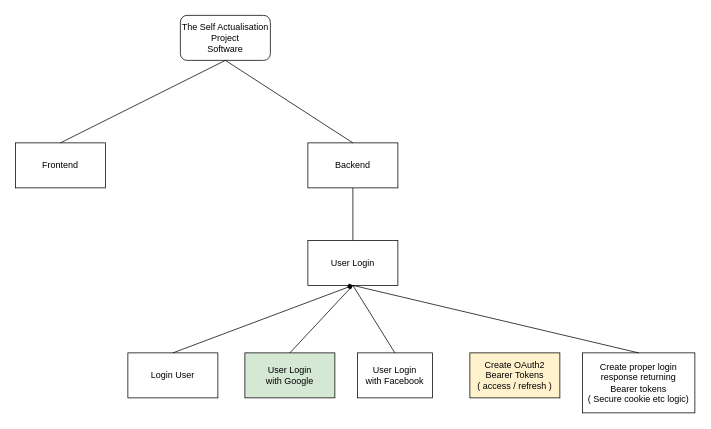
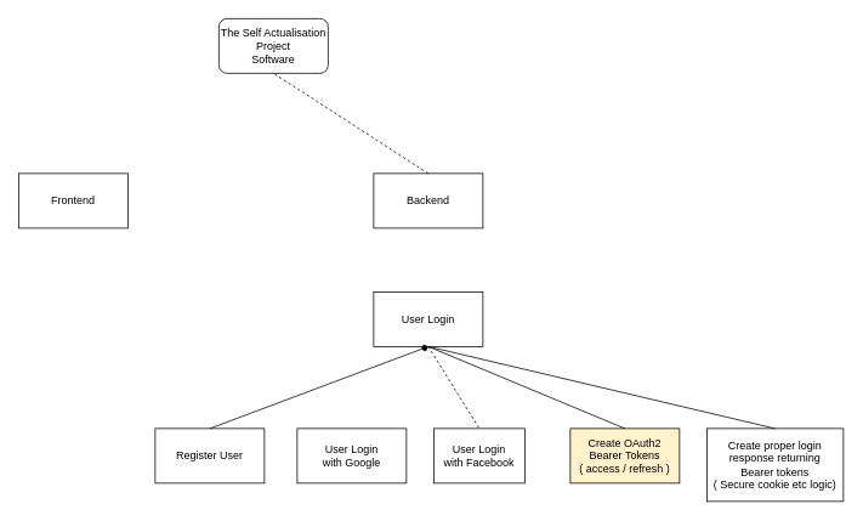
  <mxCell id="0" />
  <mxCell id="1" parent="0" />
  <mxCell id="2" value="The Self Actualisation&lt;br&gt;Project&lt;br&gt;Software" style="whiteSpace=wrap;html=1;rounded=1;" vertex="1" parent="1"><mxGeometry x="240" y="20" width="120" height="60" as="geometry" /></mxCell>
  <mxCell id="3" value="Frontend" style="rounded=0;whiteSpace=wrap;html=1;" vertex="1" parent="1"><mxGeometry x="20" y="190" width="120" height="60" as="geometry" /></mxCell>
  <mxCell id="4" value="Backend" style="rounded=0;whiteSpace=wrap;html=1;" vertex="1" parent="1"><mxGeometry x="410" y="190" width="120" height="60" as="geometry" /></mxCell>
- <mxCell id="5" value="" style="endArrow=none;html=1;rounded=0;entryX=0.5;entryY=1;entryDx=0;entryDy=0;exitX=0.5;exitY=0;exitDx=0;exitDy=0;" edge="1" parent="1" source="3" target="2"><mxGeometry width="50" height="50" relative="1" as="geometry"><mxPoint x="270" y="270" as="sourcePoint" /><mxPoint x="320" y="220" as="targetPoint" /></mxGeometry></mxCell>
- <mxCell id="6" value="" style="endArrow=none;html=1;rounded=0;entryX=0.5;entryY=1;entryDx=0;entryDy=0;exitX=0.5;exitY=0;exitDx=0;exitDy=0;" edge="1" parent="1" source="4" target="2"><mxGeometry width="50" height="50" relative="1" as="geometry"><mxPoint x="20" y="250" as="sourcePoint" /><mxPoint x="100" y="140" as="targetPoint" /></mxGeometry></mxCell>
+ <mxCell id="6" value="" style="endArrow=none;html=1;rounded=0;entryX=0.5;entryY=1;entryDx=0;entryDy=0;exitX=0.5;exitY=0;exitDx=0;exitDy=0;dashed=1;" edge="1" parent="1" source="4" target="2"><mxGeometry width="50" height="50" relative="1" as="geometry"><mxPoint x="20" y="250" as="sourcePoint" /><mxPoint x="100" y="140" as="targetPoint" /></mxGeometry></mxCell>
  <mxCell id="7" value="User Login" style="rounded=0;whiteSpace=wrap;html=1;" vertex="1" parent="1"><mxGeometry x="410" y="320" width="120" height="60" as="geometry" /></mxCell>
- <mxCell id="8" value="" style="endArrow=none;html=1;rounded=0;entryX=0.5;entryY=1;entryDx=0;entryDy=0;exitX=0.5;exitY=0;exitDx=0;exitDy=0;" edge="1" parent="1" source="7" target="4"><mxGeometry width="50" height="50" relative="1" as="geometry"><mxPoint x="180" y="250" as="sourcePoint" /><mxPoint x="400" y="140" as="targetPoint" /></mxGeometry></mxCell>
- <mxCell id="9" value="User Login&lt;br&gt;with Google" style="rounded=0;whiteSpace=wrap;html=1;fillColor=#d5e8d4;" vertex="1" parent="1"><mxGeometry x="326" y="470" width="120" height="60" as="geometry" /></mxCell>
+ <mxCell id="9" value="User Login&lt;br&gt;with Google" style="rounded=0;whiteSpace=wrap;html=1;" vertex="1" parent="1"><mxGeometry x="326" y="470" width="120" height="60" as="geometry" /></mxCell>
  <mxCell id="10" value="User Login&lt;br&gt;with Facebook" style="rounded=0;whiteSpace=wrap;html=1;" vertex="1" parent="1"><mxGeometry x="476" y="470" width="100" height="60" as="geometry" /></mxCell>
- <mxCell id="11" value="Login User" style="rounded=0;whiteSpace=wrap;html=1;" vertex="1" parent="1"><mxGeometry x="170" y="470" width="120" height="60" as="geometry" /></mxCell>
- <mxCell id="12" value="" style="endArrow=none;html=1;rounded=0;entryX=0.5;entryY=0;entryDx=0;entryDy=0;exitX=0.5;exitY=1;exitDx=0;exitDy=0;" edge="1" parent="1" source="7" target="10"><mxGeometry width="50" height="50" relative="1" as="geometry"><mxPoint x="460" y="350" as="sourcePoint" /><mxPoint x="460" y="280" as="targetPoint" /></mxGeometry></mxCell>
- <mxCell id="13" value="" style="endArrow=none;html=1;rounded=0;entryX=0.5;entryY=1;entryDx=0;entryDy=0;exitX=0.5;exitY=0;exitDx=0;exitDy=0;" edge="1" parent="1" source="9" target="7"><mxGeometry width="50" height="50" relative="1" as="geometry"><mxPoint x="280" y="380" as="sourcePoint" /><mxPoint x="280" y="310" as="targetPoint" /></mxGeometry></mxCell>
+ <mxCell id="11" value="Register User" style="rounded=0;whiteSpace=wrap;html=1;" vertex="1" parent="1"><mxGeometry x="170" y="470" width="120" height="60" as="geometry" /></mxCell>
+ <mxCell id="12" value="" style="endArrow=none;html=1;rounded=0;entryX=0.5;entryY=0;entryDx=0;entryDy=0;exitX=0.5;exitY=1;exitDx=0;exitDy=0;dashed=1;" edge="1" parent="1" source="7" target="10"><mxGeometry width="50" height="50" relative="1" as="geometry"><mxPoint x="460" y="350" as="sourcePoint" /><mxPoint x="460" y="280" as="targetPoint" /></mxGeometry></mxCell>
  <mxCell id="14" value="" style="endArrow=diamond;html=1;rounded=0;entryX=0.5;entryY=1;entryDx=0;entryDy=0;exitX=0.5;exitY=0;exitDx=0;exitDy=0;" edge="1" parent="1" source="11" target="7"><mxGeometry width="50" height="50" relative="1" as="geometry"><mxPoint x="460" y="350" as="sourcePoint" /><mxPoint x="460" y="280" as="targetPoint" /></mxGeometry></mxCell>
  <mxCell id="15" value="Create OAuth2&lt;br&gt;Bearer Tokens&lt;br&gt;( access / refresh )" style="rounded=0;whiteSpace=wrap;html=1;fillColor=#fff2cc;" vertex="1" parent="1"><mxGeometry x="626" y="470" width="120" height="60" as="geometry" /></mxCell>
+ <mxCell id="16" value="" style="endArrow=none;html=1;rounded=0;entryX=0.5;entryY=0;entryDx=0;entryDy=0;exitX=0.5;exitY=1;exitDx=0;exitDy=0;" edge="1" parent="1" source="7" target="15"><mxGeometry width="50" height="50" relative="1" as="geometry"><mxPoint x="540" y="430" as="sourcePoint" /><mxPoint x="670" y="520" as="targetPoint" /></mxGeometry></mxCell>
  <mxCell id="17" value="Create proper login&lt;div&gt;response returning&lt;/div&gt;&lt;div&gt;Bearer tokens&lt;/div&gt;&lt;div&gt;( Secure cookie etc logic)&lt;/div&gt;" style="rounded=0;whiteSpace=wrap;html=1;" vertex="1" parent="1"><mxGeometry x="776" y="470" width="150" height="80" as="geometry" /></mxCell>
  <mxCell id="18" value="" style="endArrow=none;html=1;rounded=0;entryX=0.5;entryY=0;entryDx=0;entryDy=0;exitX=0.5;exitY=1;exitDx=0;exitDy=0;" edge="1" parent="1" source="7" target="17"><mxGeometry width="50" height="50" relative="1" as="geometry"><mxPoint x="690" y="450" as="sourcePoint" /><mxPoint x="970" y="540" as="targetPoint" /></mxGeometry></mxCell>
